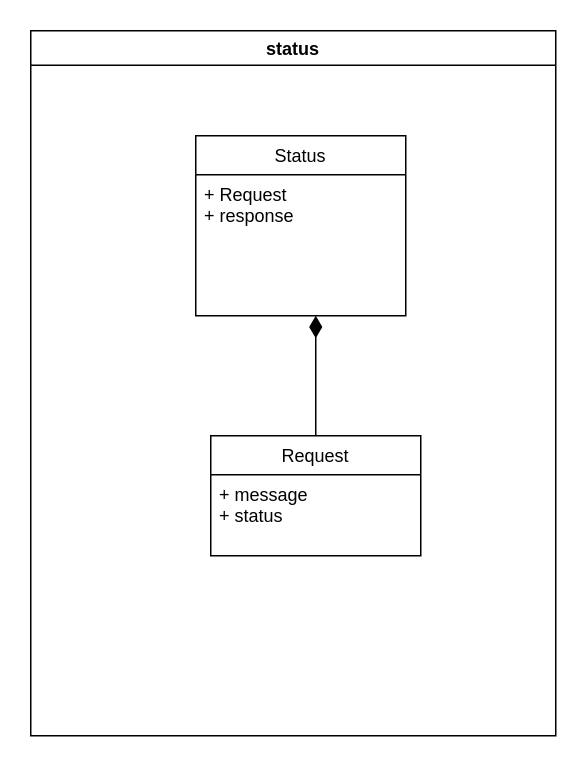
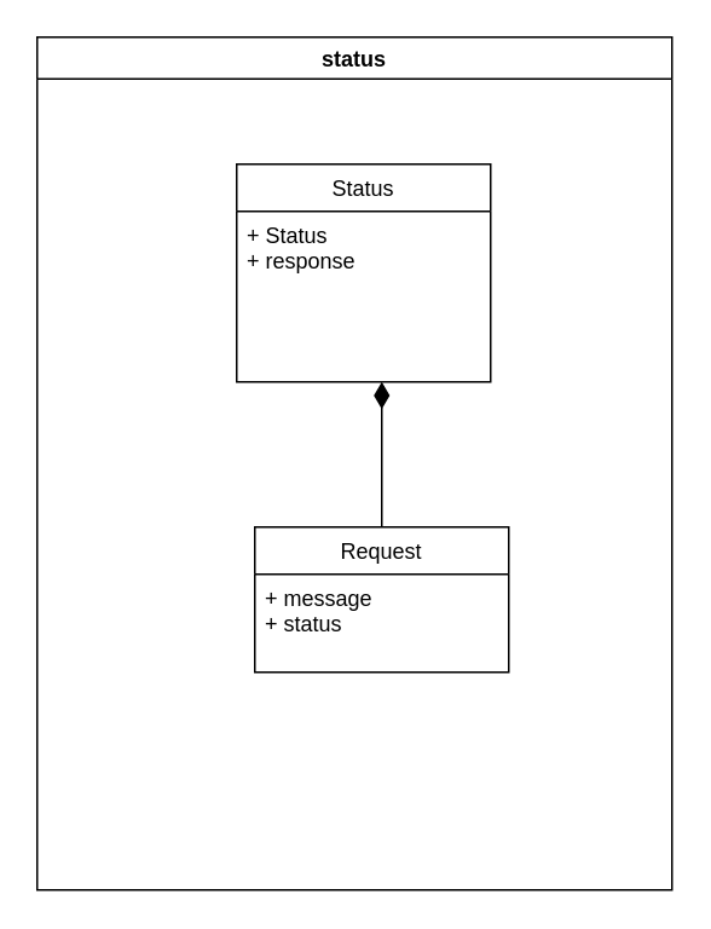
  <mxCell id="0" />
  <mxCell id="1" parent="0" />
  <mxCell id="2" value="Status" style="swimlane;fontStyle=0;childLayout=stackLayout;horizontal=1;startSize=26;fillColor=none;horizontalStack=0;resizeParent=1;resizeParentMax=0;resizeLast=0;collapsible=1;marginBottom=0;" vertex="1" parent="1"><mxGeometry x="130" y="90" width="140" height="120" as="geometry" /></mxCell>
- <mxCell id="3" value="+ Request&#10;+ response" style="text;strokeColor=none;fillColor=none;align=left;verticalAlign=top;spacingLeft=4;spacingRight=4;overflow=hidden;rotatable=0;points=[[0,0.5],[1,0.5]];portConstraint=eastwest;" vertex="1" parent="2"><mxGeometry y="26" width="140" height="94" as="geometry" /></mxCell>
+ <mxCell id="3" value="+ Status&#10;+ response" style="text;strokeColor=none;fillColor=none;align=left;verticalAlign=top;spacingLeft=4;spacingRight=4;overflow=hidden;rotatable=0;points=[[0,0.5],[1,0.5]];portConstraint=eastwest;" vertex="1" parent="2"><mxGeometry y="26" width="140" height="94" as="geometry" /></mxCell>
  <mxCell id="4" style="edgeStyle=none;html=1;endArrow=diamondThin;endFill=1;endSize=12;startSize=8;" edge="1" parent="1" source="5"><mxGeometry relative="1" as="geometry"><mxPoint x="210" y="210" as="targetPoint" /></mxGeometry></mxCell>
  <mxCell id="5" value="Request" style="swimlane;fontStyle=0;childLayout=stackLayout;horizontal=1;startSize=26;fillColor=none;horizontalStack=0;resizeParent=1;resizeParentMax=0;resizeLast=0;collapsible=1;marginBottom=0;" vertex="1" parent="1"><mxGeometry x="140" y="290" width="140" height="80" as="geometry" /></mxCell>
  <mxCell id="6" value="+ message&#10;+ status" style="text;strokeColor=none;fillColor=none;align=left;verticalAlign=top;spacingLeft=4;spacingRight=4;overflow=hidden;rotatable=0;points=[[0,0.5],[1,0.5]];portConstraint=eastwest;" vertex="1" parent="5"><mxGeometry y="26" width="140" height="54" as="geometry" /></mxCell>
  <mxCell id="7" value="status" style="swimlane;" vertex="1" parent="1"><mxGeometry x="20" width="350" height="470" as="geometry" y="20" /></mxCell>
